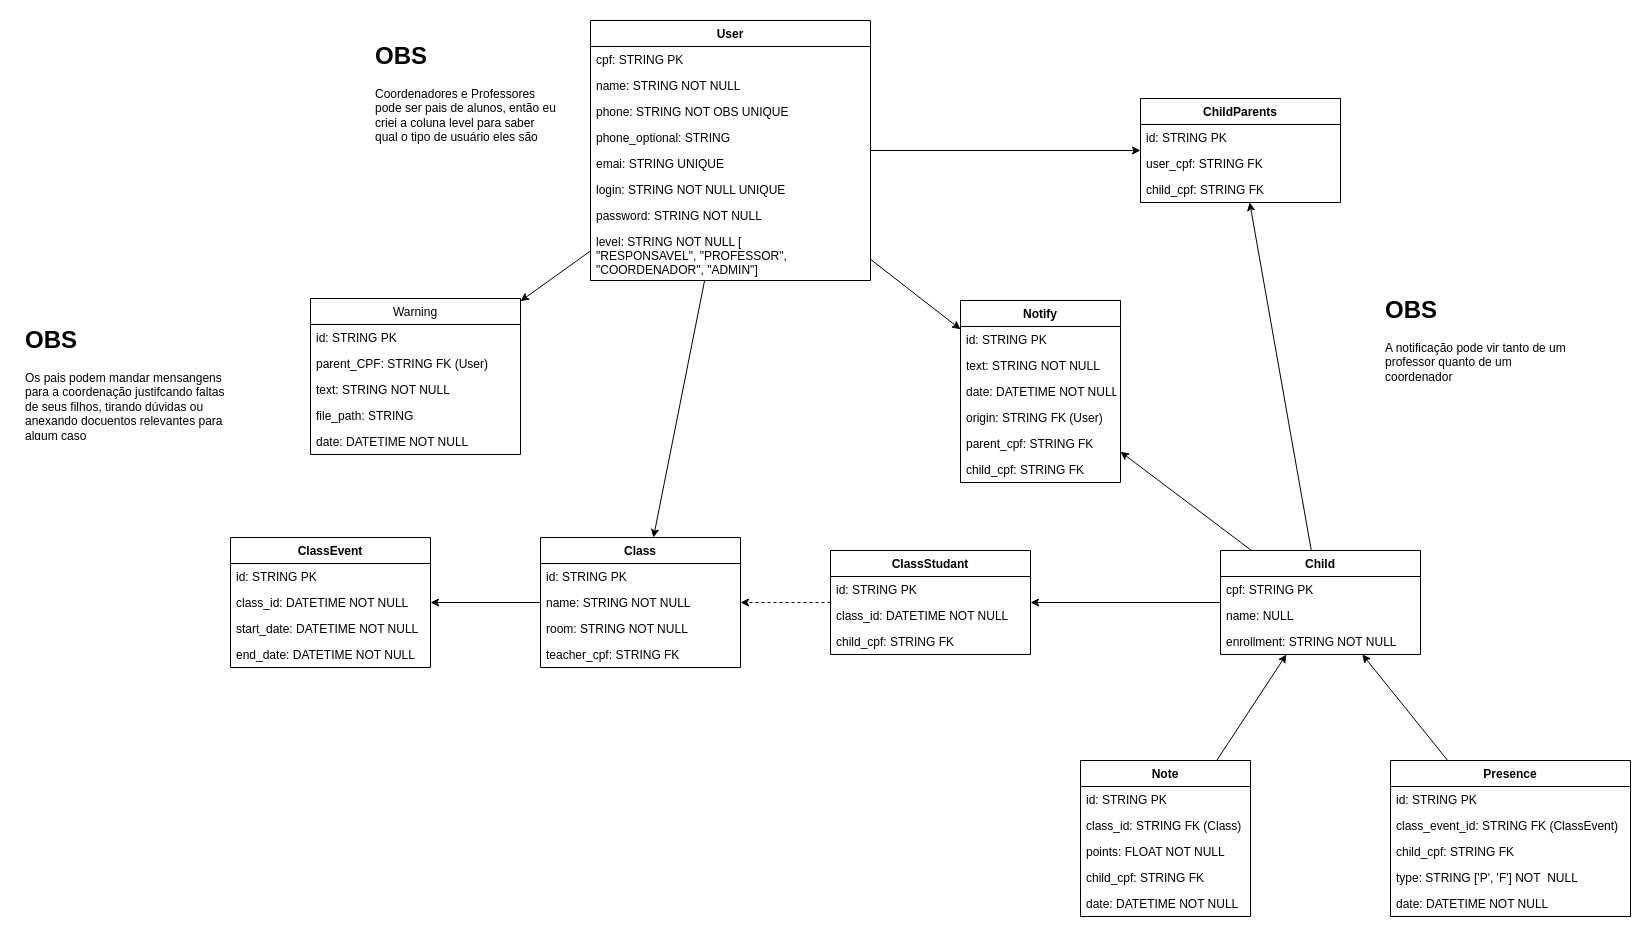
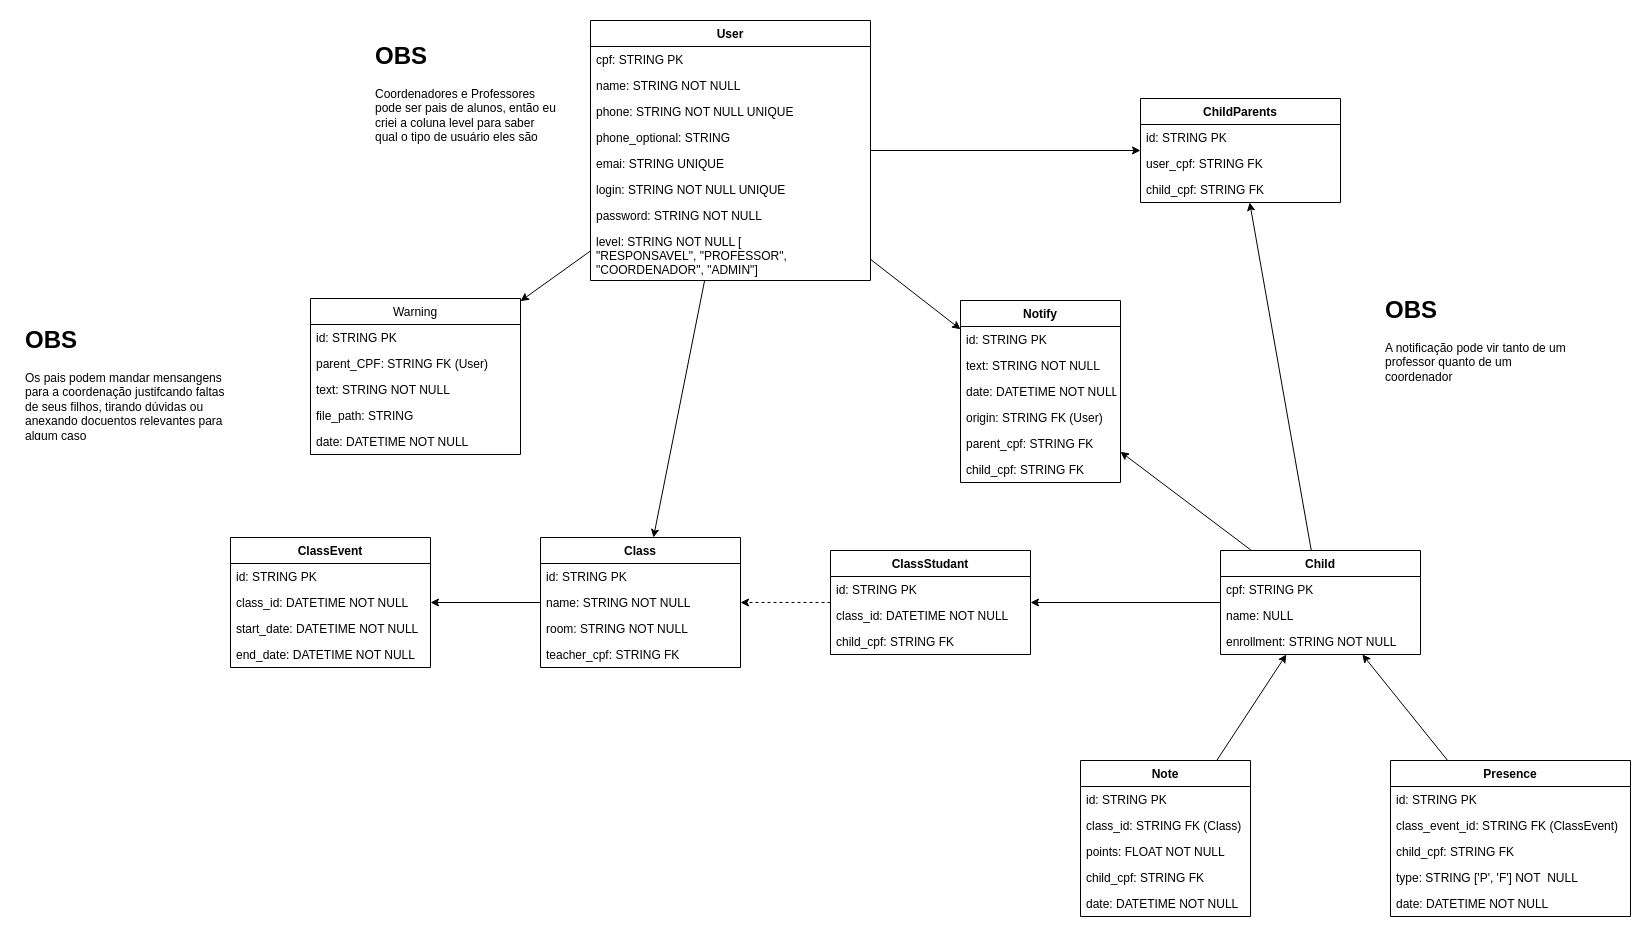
  <mxCell id="0" />
  <mxCell id="1" parent="0" />
  <mxCell id="2" style="edgeStyle=none;html=1;" edge="1" parent="1" source="5" target="49"><mxGeometry relative="1" as="geometry" /></mxCell>
  <mxCell id="3" style="edgeStyle=none;html=1;" edge="1" parent="1" source="5" target="42"><mxGeometry relative="1" as="geometry" /></mxCell>
  <mxCell id="4" style="edgeStyle=none;html=1;" edge="1" parent="1" source="5" target="65"><mxGeometry relative="1" as="geometry" /></mxCell>
  <mxCell id="5" value="User" style="swimlane;fontStyle=1;align=center;verticalAlign=top;childLayout=stackLayout;horizontal=1;startSize=26;horizontalStack=0;resizeParent=1;resizeParentMax=0;resizeLast=0;collapsible=1;marginBottom=0;" parent="1" vertex="1"><mxGeometry x="590" y="20" width="280" height="260" as="geometry" /></mxCell>
  <mxCell id="6" value="cpf: STRING PK" style="text;strokeColor=none;fillColor=none;align=left;verticalAlign=top;spacingLeft=4;spacingRight=4;overflow=hidden;rotatable=0;points=[[0,0.5],[1,0.5]];portConstraint=eastwest;" parent="5" vertex="1"><mxGeometry y="26" width="280" height="26" as="geometry" /></mxCell>
  <mxCell id="7" value="name: STRING NOT NULL" style="text;strokeColor=none;fillColor=none;align=left;verticalAlign=top;spacingLeft=4;spacingRight=4;overflow=hidden;rotatable=0;points=[[0,0.5],[1,0.5]];portConstraint=eastwest;" parent="5" vertex="1"><mxGeometry y="52" width="280" height="26" as="geometry" /></mxCell>
- <mxCell id="8" value="phone: STRING NOT OBS UNIQUE" style="text;strokeColor=none;fillColor=none;align=left;verticalAlign=top;spacingLeft=4;spacingRight=4;overflow=hidden;rotatable=0;points=[[0,0.5],[1,0.5]];portConstraint=eastwest;" parent="5" vertex="1"><mxGeometry y="78" width="280" height="26" as="geometry" /></mxCell>
+ <mxCell id="8" value="phone: STRING NOT NULL UNIQUE" style="text;strokeColor=none;fillColor=none;align=left;verticalAlign=top;spacingLeft=4;spacingRight=4;overflow=hidden;rotatable=0;points=[[0,0.5],[1,0.5]];portConstraint=eastwest;" parent="5" vertex="1"><mxGeometry y="78" width="280" height="26" as="geometry" /></mxCell>
  <mxCell id="9" value="phone_optional: STRING" style="text;strokeColor=none;fillColor=none;align=left;verticalAlign=top;spacingLeft=4;spacingRight=4;overflow=hidden;rotatable=0;points=[[0,0.5],[1,0.5]];portConstraint=eastwest;" parent="5" vertex="1"><mxGeometry y="104" width="280" height="26" as="geometry" /></mxCell>
  <mxCell id="10" value="emai: STRING UNIQUE" style="text;strokeColor=none;fillColor=none;align=left;verticalAlign=top;spacingLeft=4;spacingRight=4;overflow=hidden;rotatable=0;points=[[0,0.5],[1,0.5]];portConstraint=eastwest;" parent="5" vertex="1"><mxGeometry y="130" width="280" height="26" as="geometry" /></mxCell>
  <mxCell id="11" value="login: STRING NOT NULL UNIQUE" style="text;strokeColor=none;fillColor=none;align=left;verticalAlign=top;spacingLeft=4;spacingRight=4;overflow=hidden;rotatable=0;points=[[0,0.5],[1,0.5]];portConstraint=eastwest;" parent="5" vertex="1"><mxGeometry y="156" width="280" height="26" as="geometry" /></mxCell>
  <mxCell id="12" value="password: STRING NOT NULL" style="text;strokeColor=none;fillColor=none;align=left;verticalAlign=top;spacingLeft=4;spacingRight=4;overflow=hidden;rotatable=0;points=[[0,0.5],[1,0.5]];portConstraint=eastwest;" parent="5" vertex="1"><mxGeometry y="182" width="280" height="26" as="geometry" /></mxCell>
  <mxCell id="13" value="level: STRING NOT NULL [&#10;&quot;RESPONSAVEL&quot;, &quot;PROFESSOR&quot;, &#10;&quot;COORDENADOR&quot;, &quot;ADMIN&quot;]" style="text;strokeColor=none;fillColor=none;align=left;verticalAlign=top;spacingLeft=4;spacingRight=4;overflow=hidden;rotatable=0;points=[[0,0.5],[1,0.5]];portConstraint=eastwest;" vertex="1" parent="5"><mxGeometry y="208" width="280" height="52" as="geometry" /></mxCell>
  <mxCell id="14" style="edgeStyle=none;html=1;" edge="1" parent="1" source="17" target="49"><mxGeometry relative="1" as="geometry" /></mxCell>
  <mxCell id="15" style="edgeStyle=none;html=1;" edge="1" parent="1" source="17" target="42"><mxGeometry relative="1" as="geometry" /></mxCell>
  <mxCell id="16" style="edgeStyle=none;html=1;" edge="1" parent="1" source="17" target="61"><mxGeometry relative="1" as="geometry" /></mxCell>
  <mxCell id="17" value="Child" style="swimlane;fontStyle=1;align=center;verticalAlign=top;childLayout=stackLayout;horizontal=1;startSize=26;horizontalStack=0;resizeParent=1;resizeParentMax=0;resizeLast=0;collapsible=1;marginBottom=0;" parent="1" vertex="1"><mxGeometry x="1220" y="550" width="200" height="104" as="geometry" /></mxCell>
  <mxCell id="18" value="cpf: STRING PK" style="text;strokeColor=none;fillColor=none;align=left;verticalAlign=top;spacingLeft=4;spacingRight=4;overflow=hidden;rotatable=0;points=[[0,0.5],[1,0.5]];portConstraint=eastwest;" parent="17" vertex="1"><mxGeometry y="26" width="200" height="26" as="geometry" /></mxCell>
  <mxCell id="19" value="name: NULL" style="text;strokeColor=none;fillColor=none;align=left;verticalAlign=top;spacingLeft=4;spacingRight=4;overflow=hidden;rotatable=0;points=[[0,0.5],[1,0.5]];portConstraint=eastwest;" parent="17" vertex="1"><mxGeometry y="52" width="200" height="26" as="geometry" /></mxCell>
  <mxCell id="20" value="enrollment: STRING NOT NULL" style="text;strokeColor=none;fillColor=none;align=left;verticalAlign=top;spacingLeft=4;spacingRight=4;overflow=hidden;rotatable=0;points=[[0,0.5],[1,0.5]];portConstraint=eastwest;" vertex="1" parent="17"><mxGeometry y="78" width="200" height="26" as="geometry" /></mxCell>
  <mxCell id="21" style="edgeStyle=none;html=1;" edge="1" parent="1" source="5" target="37"><mxGeometry relative="1" as="geometry"><mxPoint x="800" y="398.4" as="sourcePoint" /></mxGeometry></mxCell>
  <mxCell id="22" style="edgeStyle=none;html=1;" parent="1" source="23" target="17" edge="1"><mxGeometry relative="1" as="geometry" /></mxCell>
  <mxCell id="23" value="Presence" style="swimlane;fontStyle=1;align=center;verticalAlign=top;childLayout=stackLayout;horizontal=1;startSize=26;horizontalStack=0;resizeParent=1;resizeParentMax=0;resizeLast=0;collapsible=1;marginBottom=0;" parent="1" vertex="1"><mxGeometry x="1390" y="760" width="240" height="156" as="geometry" /></mxCell>
  <mxCell id="24" value="id: STRING PK" style="text;strokeColor=none;fillColor=none;align=left;verticalAlign=top;spacingLeft=4;spacingRight=4;overflow=hidden;rotatable=0;points=[[0,0.5],[1,0.5]];portConstraint=eastwest;" vertex="1" parent="23"><mxGeometry y="26" width="240" height="26" as="geometry" /></mxCell>
  <mxCell id="25" value="class_event_id: STRING FK (ClassEvent)" style="text;strokeColor=none;fillColor=none;align=left;verticalAlign=top;spacingLeft=4;spacingRight=4;overflow=hidden;rotatable=0;points=[[0,0.5],[1,0.5]];portConstraint=eastwest;" vertex="1" parent="23"><mxGeometry y="52" width="240" height="26" as="geometry" /></mxCell>
  <mxCell id="26" value="child_cpf: STRING FK" style="text;strokeColor=none;fillColor=none;align=left;verticalAlign=top;spacingLeft=4;spacingRight=4;overflow=hidden;rotatable=0;points=[[0,0.5],[1,0.5]];portConstraint=eastwest;" vertex="1" parent="23"><mxGeometry y="78" width="240" height="26" as="geometry" /></mxCell>
  <mxCell id="27" value="type: STRING ['P', 'F'] NOT  NULL" style="text;strokeColor=none;fillColor=none;align=left;verticalAlign=top;spacingLeft=4;spacingRight=4;overflow=hidden;rotatable=0;points=[[0,0.5],[1,0.5]];portConstraint=eastwest;" parent="23" vertex="1"><mxGeometry y="104" width="240" height="26" as="geometry" /></mxCell>
  <mxCell id="28" value="date: DATETIME NOT NULL" style="text;strokeColor=none;fillColor=none;align=left;verticalAlign=top;spacingLeft=4;spacingRight=4;overflow=hidden;rotatable=0;points=[[0,0.5],[1,0.5]];portConstraint=eastwest;" parent="23" vertex="1"><mxGeometry y="130" width="240" height="26" as="geometry" /></mxCell>
  <mxCell id="29" style="edgeStyle=none;html=1;" edge="1" parent="1" source="30" target="17"><mxGeometry relative="1" as="geometry" /></mxCell>
  <mxCell id="30" value="Note" style="swimlane;fontStyle=1;align=center;verticalAlign=top;childLayout=stackLayout;horizontal=1;startSize=26;horizontalStack=0;resizeParent=1;resizeParentMax=0;resizeLast=0;collapsible=1;marginBottom=0;" vertex="1" parent="1"><mxGeometry x="1080" y="760" width="170" height="156" as="geometry" /></mxCell>
  <mxCell id="31" value="id: STRING PK" style="text;strokeColor=none;fillColor=none;align=left;verticalAlign=top;spacingLeft=4;spacingRight=4;overflow=hidden;rotatable=0;points=[[0,0.5],[1,0.5]];portConstraint=eastwest;" vertex="1" parent="30"><mxGeometry y="26" width="170" height="26" as="geometry" /></mxCell>
  <mxCell id="32" value="class_id: STRING FK (Class)" style="text;strokeColor=none;fillColor=none;align=left;verticalAlign=top;spacingLeft=4;spacingRight=4;overflow=hidden;rotatable=0;points=[[0,0.5],[1,0.5]];portConstraint=eastwest;" vertex="1" parent="30"><mxGeometry y="52" width="170" height="26" as="geometry" /></mxCell>
  <mxCell id="33" value="points: FLOAT NOT NULL" style="text;strokeColor=none;fillColor=none;align=left;verticalAlign=top;spacingLeft=4;spacingRight=4;overflow=hidden;rotatable=0;points=[[0,0.5],[1,0.5]];portConstraint=eastwest;" vertex="1" parent="30"><mxGeometry y="78" width="170" height="26" as="geometry" /></mxCell>
  <mxCell id="34" value="child_cpf: STRING FK" style="text;strokeColor=none;fillColor=none;align=left;verticalAlign=top;spacingLeft=4;spacingRight=4;overflow=hidden;rotatable=0;points=[[0,0.5],[1,0.5]];portConstraint=eastwest;" vertex="1" parent="30"><mxGeometry y="104" width="170" height="26" as="geometry" /></mxCell>
  <mxCell id="35" value="date: DATETIME NOT NULL" style="text;strokeColor=none;fillColor=none;align=left;verticalAlign=top;spacingLeft=4;spacingRight=4;overflow=hidden;rotatable=0;points=[[0,0.5],[1,0.5]];portConstraint=eastwest;" vertex="1" parent="30"><mxGeometry y="130" width="170" height="26" as="geometry" /></mxCell>
  <mxCell id="36" style="edgeStyle=none;html=1;" edge="1" parent="1" source="37" target="55"><mxGeometry relative="1" as="geometry" /></mxCell>
  <mxCell id="37" value="Class" style="swimlane;fontStyle=1;align=center;verticalAlign=top;childLayout=stackLayout;horizontal=1;startSize=26;horizontalStack=0;resizeParent=1;resizeParentMax=0;resizeLast=0;collapsible=1;marginBottom=0;" vertex="1" parent="1"><mxGeometry x="540" y="537" width="200" height="130" as="geometry" /></mxCell>
  <mxCell id="38" value="id: STRING PK" style="text;strokeColor=none;fillColor=none;align=left;verticalAlign=top;spacingLeft=4;spacingRight=4;overflow=hidden;rotatable=0;points=[[0,0.5],[1,0.5]];portConstraint=eastwest;" vertex="1" parent="37"><mxGeometry y="26" width="200" height="26" as="geometry" /></mxCell>
  <mxCell id="39" value="name: STRING NOT NULL" style="text;strokeColor=none;fillColor=none;align=left;verticalAlign=top;spacingLeft=4;spacingRight=4;overflow=hidden;rotatable=0;points=[[0,0.5],[1,0.5]];portConstraint=eastwest;" vertex="1" parent="37"><mxGeometry y="52" width="200" height="26" as="geometry" /></mxCell>
  <mxCell id="40" value="room: STRING NOT NULL" style="text;strokeColor=none;fillColor=none;align=left;verticalAlign=top;spacingLeft=4;spacingRight=4;overflow=hidden;rotatable=0;points=[[0,0.5],[1,0.5]];portConstraint=eastwest;" vertex="1" parent="37"><mxGeometry y="78" width="200" height="26" as="geometry" /></mxCell>
  <mxCell id="41" value="teacher_cpf: STRING FK " style="text;strokeColor=none;fillColor=none;align=left;verticalAlign=top;spacingLeft=4;spacingRight=4;overflow=hidden;rotatable=0;points=[[0,0.5],[1,0.5]];portConstraint=eastwest;" vertex="1" parent="37"><mxGeometry y="104" width="200" height="26" as="geometry" /></mxCell>
  <mxCell id="42" value="Notify" style="swimlane;fontStyle=1;align=center;verticalAlign=top;childLayout=stackLayout;horizontal=1;startSize=26;horizontalStack=0;resizeParent=1;resizeParentMax=0;resizeLast=0;collapsible=1;marginBottom=0;" vertex="1" parent="1"><mxGeometry x="960" y="300" width="160" height="182" as="geometry" /></mxCell>
  <mxCell id="43" value="id: STRING PK" style="text;strokeColor=none;fillColor=none;align=left;verticalAlign=top;spacingLeft=4;spacingRight=4;overflow=hidden;rotatable=0;points=[[0,0.5],[1,0.5]];portConstraint=eastwest;" vertex="1" parent="42"><mxGeometry y="26" width="160" height="26" as="geometry" /></mxCell>
  <mxCell id="44" value="text: STRING NOT NULL" style="text;strokeColor=none;fillColor=none;align=left;verticalAlign=top;spacingLeft=4;spacingRight=4;overflow=hidden;rotatable=0;points=[[0,0.5],[1,0.5]];portConstraint=eastwest;" vertex="1" parent="42"><mxGeometry y="52" width="160" height="26" as="geometry" /></mxCell>
  <mxCell id="45" value="date: DATETIME NOT NULL" style="text;strokeColor=none;fillColor=none;align=left;verticalAlign=top;spacingLeft=4;spacingRight=4;overflow=hidden;rotatable=0;points=[[0,0.5],[1,0.5]];portConstraint=eastwest;" vertex="1" parent="42"><mxGeometry y="78" width="160" height="26" as="geometry" /></mxCell>
  <mxCell id="46" value="origin: STRING FK (User)" style="text;strokeColor=none;fillColor=none;align=left;verticalAlign=top;spacingLeft=4;spacingRight=4;overflow=hidden;rotatable=0;points=[[0,0.5],[1,0.5]];portConstraint=eastwest;" vertex="1" parent="42"><mxGeometry y="104" width="160" height="26" as="geometry" /></mxCell>
  <mxCell id="47" value="parent_cpf: STRING FK" style="text;strokeColor=none;fillColor=none;align=left;verticalAlign=top;spacingLeft=4;spacingRight=4;overflow=hidden;rotatable=0;points=[[0,0.5],[1,0.5]];portConstraint=eastwest;" vertex="1" parent="42"><mxGeometry y="130" width="160" height="26" as="geometry" /></mxCell>
  <mxCell id="48" value="child_cpf: STRING FK" style="text;strokeColor=none;fillColor=none;align=left;verticalAlign=top;spacingLeft=4;spacingRight=4;overflow=hidden;rotatable=0;points=[[0,0.5],[1,0.5]];portConstraint=eastwest;" vertex="1" parent="42"><mxGeometry y="156" width="160" height="26" as="geometry" /></mxCell>
  <mxCell id="49" value="ChildParents" style="swimlane;fontStyle=1;align=center;verticalAlign=top;childLayout=stackLayout;horizontal=1;startSize=26;horizontalStack=0;resizeParent=1;resizeParentMax=0;resizeLast=0;collapsible=1;marginBottom=0;" vertex="1" parent="1"><mxGeometry x="1140" y="98" width="200" height="104" as="geometry" /></mxCell>
  <mxCell id="50" value="id: STRING PK" style="text;strokeColor=none;fillColor=none;align=left;verticalAlign=top;spacingLeft=4;spacingRight=4;overflow=hidden;rotatable=0;points=[[0,0.5],[1,0.5]];portConstraint=eastwest;" vertex="1" parent="49"><mxGeometry y="26" width="200" height="26" as="geometry" /></mxCell>
  <mxCell id="51" value="user_cpf: STRING FK " style="text;strokeColor=none;fillColor=none;align=left;verticalAlign=top;spacingLeft=4;spacingRight=4;overflow=hidden;rotatable=0;points=[[0,0.5],[1,0.5]];portConstraint=eastwest;" vertex="1" parent="49"><mxGeometry y="52" width="200" height="26" as="geometry" /></mxCell>
  <mxCell id="52" value="child_cpf: STRING FK " style="text;strokeColor=none;fillColor=none;align=left;verticalAlign=top;spacingLeft=4;spacingRight=4;overflow=hidden;rotatable=0;points=[[0,0.5],[1,0.5]];portConstraint=eastwest;" vertex="1" parent="49"><mxGeometry y="78" width="200" height="26" as="geometry" /></mxCell>
  <mxCell id="53" value="&lt;h1&gt;OBS&lt;/h1&gt;&lt;p&gt;Coordenadores e Professores pode ser pais de alunos, então eu criei a coluna level para saber qual o tipo de usuário eles são&lt;/p&gt;" style="text;html=1;strokeColor=none;fillColor=none;spacing=5;spacingTop=-20;whiteSpace=wrap;overflow=hidden;rounded=0;" vertex="1" parent="1"><mxGeometry x="370" y="36" width="190" height="120" as="geometry" /></mxCell>
  <mxCell id="54" value="&lt;h1&gt;OBS&lt;/h1&gt;&lt;div&gt;A notificação pode vir tanto de um professor quanto de um coordenador&lt;/div&gt;" style="text;html=1;strokeColor=none;fillColor=none;spacing=5;spacingTop=-20;whiteSpace=wrap;overflow=hidden;rounded=0;" vertex="1" parent="1"><mxGeometry x="1380" y="290" width="190" height="120" as="geometry" /></mxCell>
  <mxCell id="55" value="ClassEvent" style="swimlane;fontStyle=1;align=center;verticalAlign=top;childLayout=stackLayout;horizontal=1;startSize=26;horizontalStack=0;resizeParent=1;resizeParentMax=0;resizeLast=0;collapsible=1;marginBottom=0;" vertex="1" parent="1"><mxGeometry x="230" y="537" width="200" height="130" as="geometry" /></mxCell>
  <mxCell id="56" value="id: STRING PK" style="text;strokeColor=none;fillColor=none;align=left;verticalAlign=top;spacingLeft=4;spacingRight=4;overflow=hidden;rotatable=0;points=[[0,0.5],[1,0.5]];portConstraint=eastwest;" vertex="1" parent="55"><mxGeometry y="26" width="200" height="26" as="geometry" /></mxCell>
  <mxCell id="57" value="class_id: DATETIME NOT NULL" style="text;strokeColor=none;fillColor=none;align=left;verticalAlign=top;spacingLeft=4;spacingRight=4;overflow=hidden;rotatable=0;points=[[0,0.5],[1,0.5]];portConstraint=eastwest;" vertex="1" parent="55"><mxGeometry y="52" width="200" height="26" as="geometry" /></mxCell>
  <mxCell id="58" value="start_date: DATETIME NOT NULL" style="text;strokeColor=none;fillColor=none;align=left;verticalAlign=top;spacingLeft=4;spacingRight=4;overflow=hidden;rotatable=0;points=[[0,0.5],[1,0.5]];portConstraint=eastwest;" vertex="1" parent="55"><mxGeometry y="78" width="200" height="26" as="geometry" /></mxCell>
  <mxCell id="59" value="end_date: DATETIME NOT NULL" style="text;strokeColor=none;fillColor=none;align=left;verticalAlign=top;spacingLeft=4;spacingRight=4;overflow=hidden;rotatable=0;points=[[0,0.5],[1,0.5]];portConstraint=eastwest;" vertex="1" parent="55"><mxGeometry y="104" width="200" height="26" as="geometry" /></mxCell>
  <mxCell id="60" style="edgeStyle=none;html=1;dashed=1;" edge="1" parent="1" source="61" target="37"><mxGeometry relative="1" as="geometry" /></mxCell>
  <mxCell id="61" value="ClassStudant" style="swimlane;fontStyle=1;align=center;verticalAlign=top;childLayout=stackLayout;horizontal=1;startSize=26;horizontalStack=0;resizeParent=1;resizeParentMax=0;resizeLast=0;collapsible=1;marginBottom=0;" vertex="1" parent="1"><mxGeometry x="830" y="550" width="200" height="104" as="geometry" /></mxCell>
  <mxCell id="62" value="id: STRING PK" style="text;strokeColor=none;fillColor=none;align=left;verticalAlign=top;spacingLeft=4;spacingRight=4;overflow=hidden;rotatable=0;points=[[0,0.5],[1,0.5]];portConstraint=eastwest;" vertex="1" parent="61"><mxGeometry y="26" width="200" height="26" as="geometry" /></mxCell>
  <mxCell id="63" value="class_id: DATETIME NOT NULL" style="text;strokeColor=none;fillColor=none;align=left;verticalAlign=top;spacingLeft=4;spacingRight=4;overflow=hidden;rotatable=0;points=[[0,0.5],[1,0.5]];portConstraint=eastwest;" vertex="1" parent="61"><mxGeometry y="52" width="200" height="26" as="geometry" /></mxCell>
  <mxCell id="64" value="child_cpf: STRING FK " style="text;strokeColor=none;fillColor=none;align=left;verticalAlign=top;spacingLeft=4;spacingRight=4;overflow=hidden;rotatable=0;points=[[0,0.5],[1,0.5]];portConstraint=eastwest;" vertex="1" parent="61"><mxGeometry y="78" width="200" height="26" as="geometry" /></mxCell>
  <mxCell id="65" value="Warning" style="swimlane;fontStyle=0;childLayout=stackLayout;horizontal=1;startSize=26;fillColor=none;horizontalStack=0;resizeParent=1;resizeParentMax=0;resizeLast=0;collapsible=1;marginBottom=0;" vertex="1" parent="1"><mxGeometry x="310" y="298" width="210" height="156" as="geometry" /></mxCell>
  <mxCell id="66" value="id: STRING PK" style="text;strokeColor=none;fillColor=none;align=left;verticalAlign=top;spacingLeft=4;spacingRight=4;overflow=hidden;rotatable=0;points=[[0,0.5],[1,0.5]];portConstraint=eastwest;" vertex="1" parent="65"><mxGeometry y="26" width="210" height="26" as="geometry" /></mxCell>
  <mxCell id="67" value="parent_CPF: STRING FK (User)" style="text;strokeColor=none;fillColor=none;align=left;verticalAlign=top;spacingLeft=4;spacingRight=4;overflow=hidden;rotatable=0;points=[[0,0.5],[1,0.5]];portConstraint=eastwest;" vertex="1" parent="65"><mxGeometry y="52" width="210" height="26" as="geometry" /></mxCell>
  <mxCell id="68" value="text: STRING NOT NULL" style="text;strokeColor=none;fillColor=none;align=left;verticalAlign=top;spacingLeft=4;spacingRight=4;overflow=hidden;rotatable=0;points=[[0,0.5],[1,0.5]];portConstraint=eastwest;" vertex="1" parent="65"><mxGeometry y="78" width="210" height="26" as="geometry" /></mxCell>
  <mxCell id="69" value="file_path: STRING " style="text;strokeColor=none;fillColor=none;align=left;verticalAlign=top;spacingLeft=4;spacingRight=4;overflow=hidden;rotatable=0;points=[[0,0.5],[1,0.5]];portConstraint=eastwest;" vertex="1" parent="65"><mxGeometry y="104" width="210" height="26" as="geometry" /></mxCell>
  <mxCell id="70" value="date: DATETIME NOT NULL" style="text;strokeColor=none;fillColor=none;align=left;verticalAlign=top;spacingLeft=4;spacingRight=4;overflow=hidden;rotatable=0;points=[[0,0.5],[1,0.5]];portConstraint=eastwest;" vertex="1" parent="65"><mxGeometry y="130" width="210" height="26" as="geometry" /></mxCell>
  <mxCell id="71" value="&lt;h1&gt;OBS&lt;/h1&gt;&lt;p&gt;Os pais podem mandar mensangens para a coordenação justifcando faltas de seus filhos, tirando dúvidas ou anexando docuentos relevantes para algum caso&lt;/p&gt;" style="text;html=1;strokeColor=none;fillColor=none;spacing=5;spacingTop=-20;whiteSpace=wrap;overflow=hidden;rounded=0;" vertex="1" parent="1"><mxGeometry x="20" y="320" width="220" height="120" as="geometry" /></mxCell>
